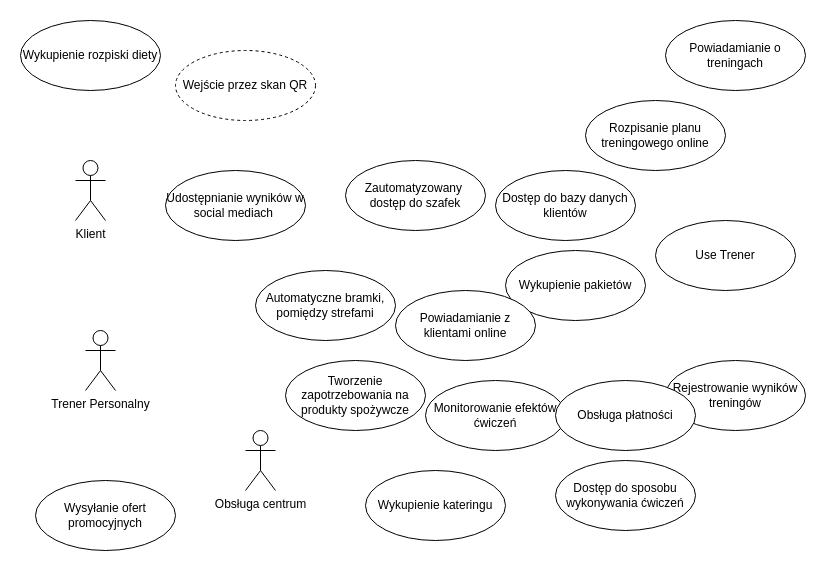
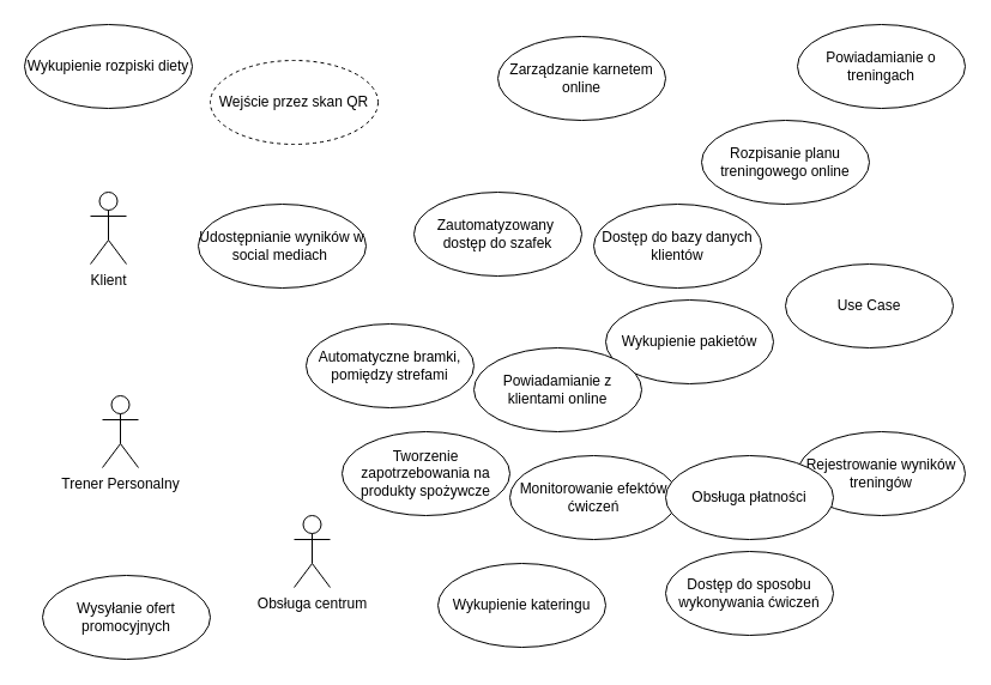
  <mxCell id="0" />
  <mxCell id="1" parent="0" />
  <mxCell id="2" value="Zautomatyzowany&amp;nbsp;&lt;div&gt;dostęp do szafek&lt;/div&gt;" style="ellipse;whiteSpace=wrap;html=1;" vertex="1" parent="1"><mxGeometry x="345" y="160" width="140" height="70" as="geometry" /></mxCell>
  <mxCell id="3" value="Klient" style="shape=umlActor;verticalLabelPosition=bottom;verticalAlign=top;html=1;" vertex="1" parent="1"><mxGeometry x="75" y="160" width="30" height="60" as="geometry" /></mxCell>
  <mxCell id="4" value="Trener Personalny" style="shape=umlActor;verticalLabelPosition=bottom;verticalAlign=top;html=1;" vertex="1" parent="1"><mxGeometry x="85" y="330" width="30" height="60" as="geometry" /></mxCell>
  <mxCell id="5" value="Obsługa centrum" style="shape=umlActor;verticalLabelPosition=bottom;verticalAlign=top;html=1;" vertex="1" parent="1"><mxGeometry x="245" y="430" width="30" height="60" as="geometry" /></mxCell>
  <mxCell id="6" value="Wejście przez skan QR" style="ellipse;whiteSpace=wrap;html=1;dashed=1;" vertex="1" parent="1"><mxGeometry x="175" y="50" width="140" height="70" as="geometry" /></mxCell>
  <mxCell id="7" value="Automatyczne bramki, pomiędzy strefami" style="ellipse;whiteSpace=wrap;html=1;" vertex="1" parent="1"><mxGeometry x="255" y="270" width="140" height="70" as="geometry" /></mxCell>
  <mxCell id="8" value="Wykupienie pakietów" style="ellipse;whiteSpace=wrap;html=1;" vertex="1" parent="1"><mxGeometry x="505" y="250" width="140" height="70" as="geometry" /></mxCell>
  <mxCell id="9" value="Rozpisanie planu treningowego online" style="ellipse;whiteSpace=wrap;html=1;" vertex="1" parent="1"><mxGeometry x="585" y="100" width="140" height="70" as="geometry" /></mxCell>
  <mxCell id="10" value="Monitorowanie efektów ćwiczeń" style="ellipse;whiteSpace=wrap;html=1;" vertex="1" parent="1"><mxGeometry x="425" y="380" width="140" height="70" as="geometry" /></mxCell>
  <mxCell id="11" value="Rejestrowanie wyników treningów" style="ellipse;whiteSpace=wrap;html=1;" vertex="1" parent="1"><mxGeometry x="665" y="360" width="140" height="70" as="geometry" /></mxCell>
+ <mxCell id="12" value="Zarządzanie karnetem online" style="ellipse;whiteSpace=wrap;html=1;" vertex="1" parent="1"><mxGeometry x="415" y="30" width="140" height="70" as="geometry" /></mxCell>
  <mxCell id="13" value="Powiadamianie o treningach" style="ellipse;whiteSpace=wrap;html=1;" vertex="1" parent="1"><mxGeometry x="665" y="20" width="140" height="70" as="geometry" /></mxCell>
  <mxCell id="14" value="Udostępnianie wyników w social mediach&amp;nbsp;" style="ellipse;whiteSpace=wrap;html=1;" vertex="1" parent="1"><mxGeometry x="165" y="170" width="140" height="70" as="geometry" /></mxCell>
- <mxCell id="15" value="Use Trener" style="ellipse;whiteSpace=wrap;html=1;" vertex="1" parent="1"><mxGeometry x="655" y="220" width="140" height="70" as="geometry" /></mxCell>
+ <mxCell id="15" value="Use Case" style="ellipse;whiteSpace=wrap;html=1;" vertex="1" parent="1"><mxGeometry x="655" y="220" width="140" height="70" as="geometry" /></mxCell>
  <mxCell id="16" value="Dostęp do sposobu wykonywania ćwiczeń" style="ellipse;whiteSpace=wrap;html=1;" vertex="1" parent="1"><mxGeometry x="555" y="460" width="140" height="70" as="geometry" /></mxCell>
  <mxCell id="17" value="Wykupienie rozpiski diety" style="ellipse;whiteSpace=wrap;html=1;" vertex="1" parent="1"><mxGeometry x="20" y="20" width="140" height="70" as="geometry" /></mxCell>
  <mxCell id="18" value="Wykupienie kateringu" style="ellipse;whiteSpace=wrap;html=1;" vertex="1" parent="1"><mxGeometry x="365" y="470" width="140" height="70" as="geometry" /></mxCell>
  <mxCell id="19" value="Dostęp do bazy danych klientów" style="ellipse;whiteSpace=wrap;html=1;" vertex="1" parent="1"><mxGeometry x="495" y="170" width="140" height="70" as="geometry" /></mxCell>
  <mxCell id="20" value="Tworzenie zapotrzebowania na produkty spożywcze" style="ellipse;whiteSpace=wrap;html=1;" vertex="1" parent="1"><mxGeometry x="285" y="360" width="140" height="70" as="geometry" /></mxCell>
  <mxCell id="21" value="Powiadamianie z klientami online" style="ellipse;whiteSpace=wrap;html=1;" vertex="1" parent="1"><mxGeometry x="395" y="290" width="140" height="70" as="geometry" /></mxCell>
  <mxCell id="22" value="Wysyłanie ofert promocyjnych" style="ellipse;whiteSpace=wrap;html=1;" vertex="1" parent="1"><mxGeometry x="35" y="480" width="140" height="70" as="geometry" /></mxCell>
  <mxCell id="23" value="Obsługa płatności" style="ellipse;whiteSpace=wrap;html=1;" vertex="1" parent="1"><mxGeometry x="555" y="380" width="140" height="70" as="geometry" /></mxCell>
